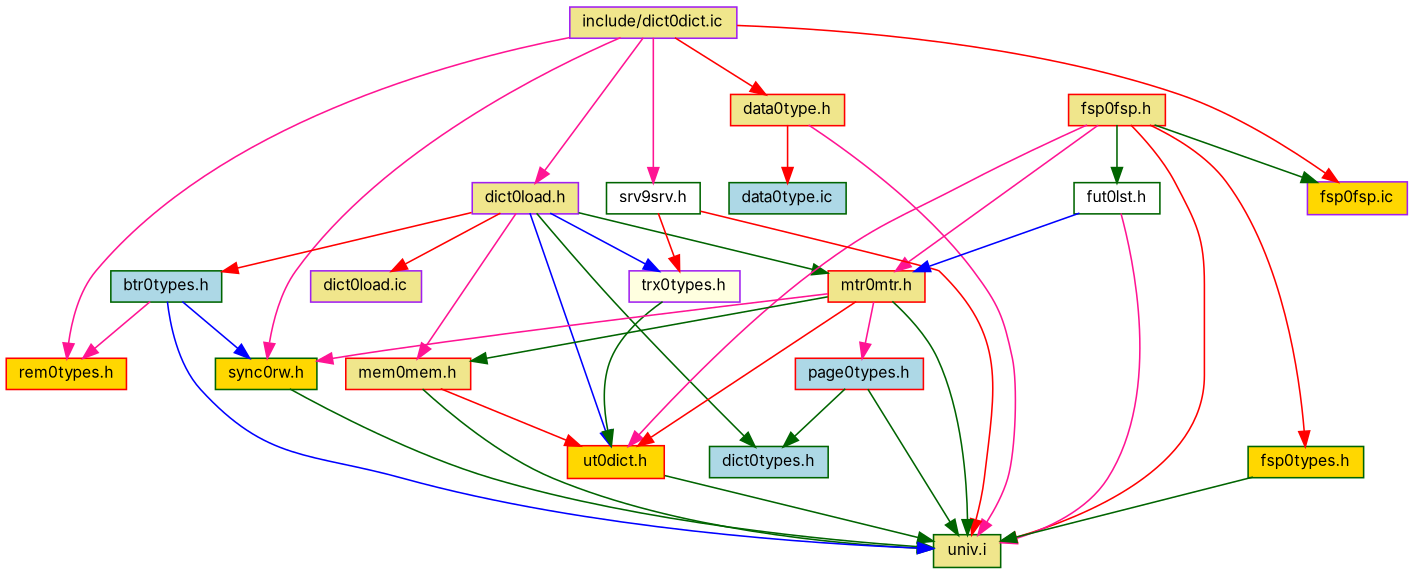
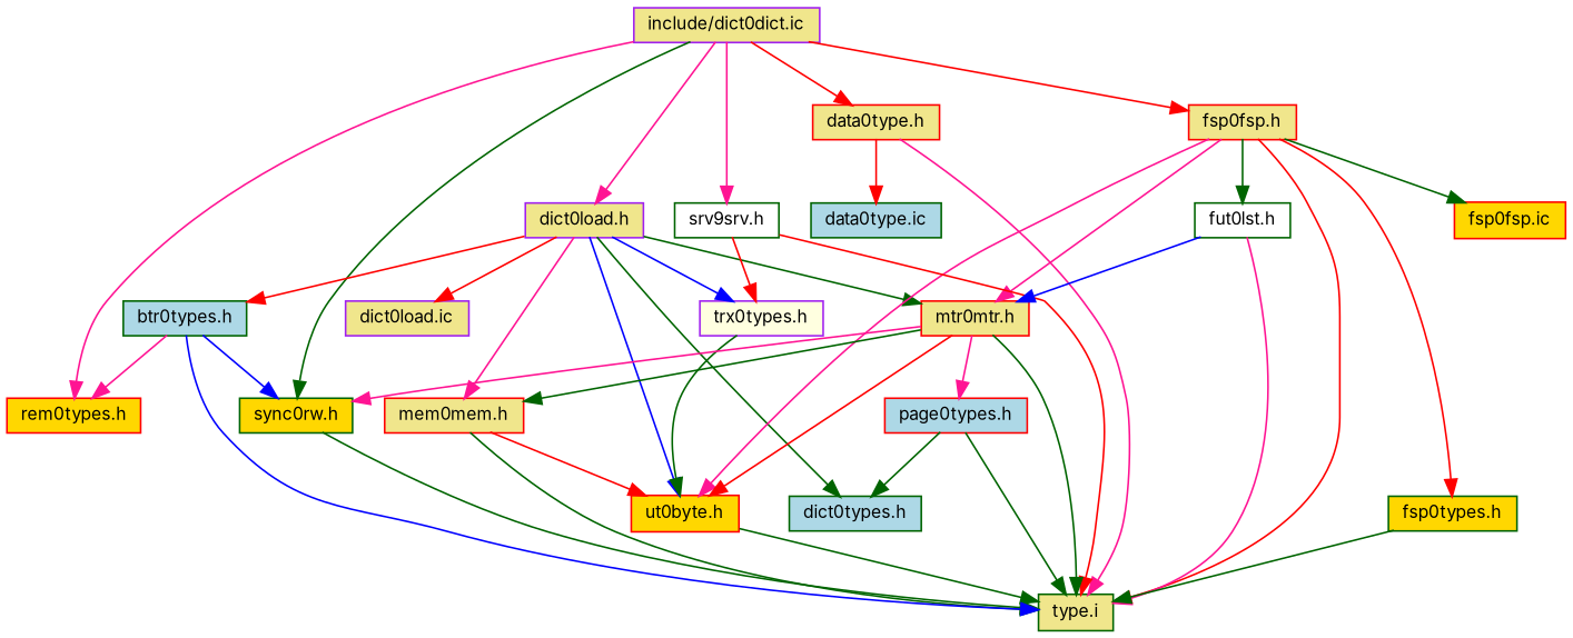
  digraph {
    fontname=Inter
    node [color=darkgreen fillcolor=khaki fontname=Inter fontsize=10 shape=record style=filled]
    edge [color=darkgreen fontname=Inter fontsize=10 labelfontname=FreeSans labelfontsize=10 style=solid]
    n1 [color=purple fontcolor=black height=0.2 label="include/dict0dict.ic" width=0.4]
    n2 [color=red height=0.2 label="data0type.h" width=0.4]
    n3 [color=purple height=0.2 label="dict0load.h" width=0.4]
    n4 [color=red fillcolor=gold height=0.2 label="rem0types.h" width=0.4]
    n5 [fillcolor=gold height=0.2 label="sync0rw.h" width=0.4]
    n6 [color=red height=0.2 label="fsp0fsp.h" width=0.4]
    n7 [fillcolor=white height=0.2 label="srv9srv.h" width=0.4]
-   n8 [height=0.2 label="univ.i" width=0.4]
+   n8 [height=0.2 label="type.i" width=0.4]
    n9 [fillcolor=lightblue height=0.2 label="data0type.ic" width=0.4]
    n10 [fillcolor=lightblue height=0.2 label="dict0types.h" width=0.4]
    n11 [color=purple fillcolor=lightyellow height=0.2 label="trx0types.h" width=0.4]
-   n12 [color=red fillcolor=gold height=0.2 label="ut0dict.h" width=0.4]
+   n12 [color=red fillcolor=gold height=0.2 label="ut0byte.h" width=0.4]
    n13 [color=red height=0.2 label="mem0mem.h" width=0.4]
    n14 [fillcolor=lightblue height=0.2 label="btr0types.h" width=0.4]
    n15 [color=purple height=0.2 label="dict0load.ic" width=0.4]
    n16 [color=red height=0.2 label="mtr0mtr.h" width=0.4]
    n17 [fillcolor=white height=0.2 label="fut0lst.h" width=0.4]
    n18 [fillcolor=gold height=0.2 label="fsp0types.h" width=0.4]
-   n19 [color=purple fillcolor=gold height=0.2 label="fsp0fsp.ic" width=0.4]
+   n19 [color=red fillcolor=gold height=0.2 label="fsp0fsp.ic" width=0.4]
    n20 [color=red fillcolor=lightblue height=0.2 label="page0types.h" width=0.4]
    n1 -> n2 [color=red]
    n1 -> n3 [color=deeppink]
    n1 -> n4 [color=deeppink]
-   n1 -> n5 [color=deeppink]
-   n1 -> n19 [color=red]
+   n1 -> n5
+   n1 -> n6 [color=red]
    n1 -> n7 [color=deeppink]
    n2 -> n8 [color=deeppink]
    n2 -> n9 [color=red]
    n3 -> n10
    n3 -> n11 [color=blue]
    n3 -> n12 [color=blue]
    n3 -> n13 [color=deeppink]
    n3 -> n14 [color=red]
    n3 -> n15 [color=red]
    n3 -> n16
    n5 -> n8
    n6 -> n8 [color=red]
    n6 -> n12 [color=deeppink]
    n6 -> n16 [color=deeppink]
    n6 -> n17
    n6 -> n18 [color=red]
    n6 -> n19
    n7 -> n8 [color=red]
    n7 -> n11 [color=red]
    n11 -> n12
    n12 -> n8
    n13 -> n8
    n13 -> n12 [color=red]
    n14 -> n4 [color=deeppink]
    n14 -> n5 [color=blue]
    n14 -> n8 [color=blue]
    n16 -> n5 [color=deeppink]
    n16 -> n8
    n16 -> n12 [color=red]
    n16 -> n13
    n16 -> n20 [color=deeppink]
    n17 -> n8 [color=deeppink]
    n17 -> n16 [color=blue]
    n18 -> n8
    n20 -> n8
    n20 -> n10
  }
